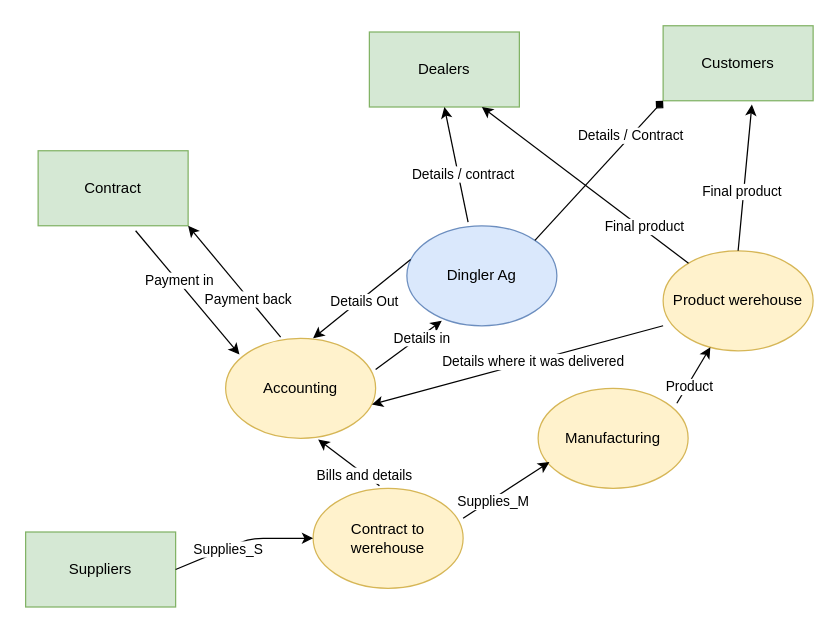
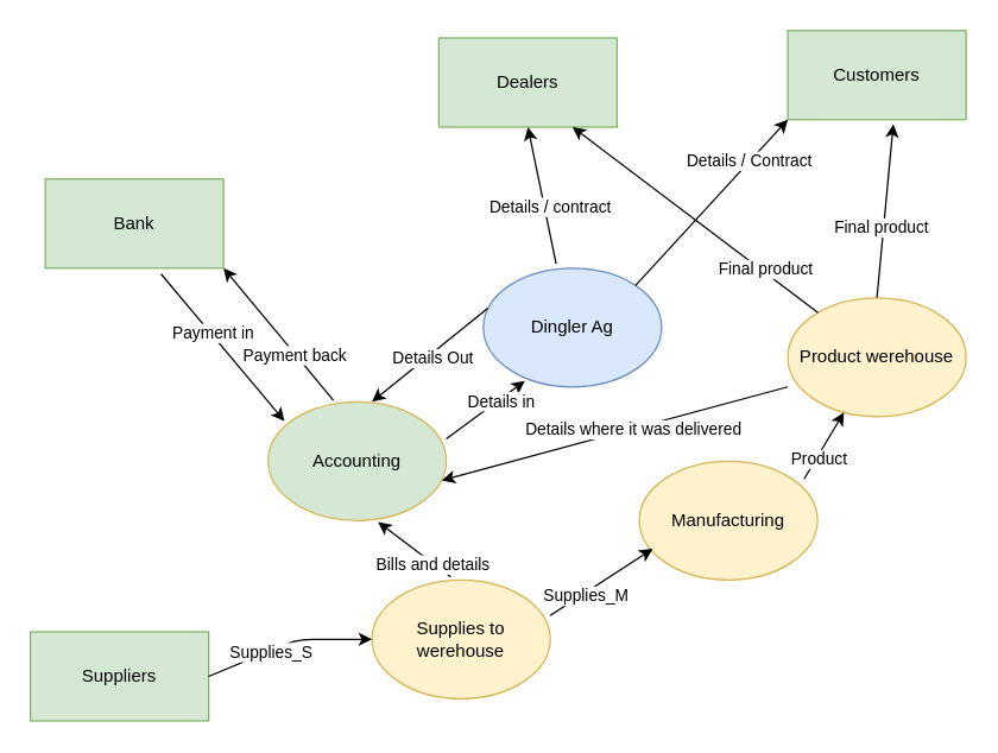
  <mxCell id="0" />
  <mxCell id="1" parent="0" />
  <mxCell id="2" value="Dingler Ag" style="ellipse;whiteSpace=wrap;html=1;fillColor=#dae8fc;strokeColor=#6c8ebf;" vertex="1" parent="1"><mxGeometry x="325" y="180" width="120" height="80" as="geometry" /></mxCell>
  <mxCell id="3" value="Dealers" style="rounded=0;whiteSpace=wrap;html=1;fillColor=#d5e8d4;strokeColor=#82b366;" vertex="1" parent="1"><mxGeometry x="295" y="25" width="120" height="60" as="geometry" /></mxCell>
  <mxCell id="4" value="Customers" style="rounded=0;whiteSpace=wrap;html=1;fillColor=#d5e8d4;strokeColor=#82b366;" vertex="1" parent="1"><mxGeometry x="530" y="20" width="120" height="60" as="geometry" /></mxCell>
- <mxCell id="5" value="Contract" style="rounded=0;whiteSpace=wrap;html=1;fillColor=#d5e8d4;strokeColor=#82b366;" vertex="1" parent="1"><mxGeometry x="30" y="120" width="120" height="60" as="geometry" /></mxCell>
+ <mxCell id="5" value="Bank" style="rounded=0;whiteSpace=wrap;html=1;fillColor=#d5e8d4;strokeColor=#82b366;" vertex="1" parent="1"><mxGeometry x="30" y="120" width="120" height="60" as="geometry" /></mxCell>
  <mxCell id="6" value="Suppliers" style="rounded=0;whiteSpace=wrap;html=1;fillColor=#d5e8d4;strokeColor=#82b366;" vertex="1" parent="1"><mxGeometry x="20" y="425" width="120" height="60" as="geometry" /></mxCell>
  <mxCell id="7" value="Product werehouse" style="ellipse;whiteSpace=wrap;html=1;fillColor=#fff2cc;strokeColor=#d6b656;" vertex="1" parent="1"><mxGeometry x="530" y="200" width="120" height="80" as="geometry" /></mxCell>
- <mxCell id="8" value="Accounting" style="ellipse;whiteSpace=wrap;html=1;fillColor=#fff2cc;strokeColor=#d6b656;" vertex="1" parent="1"><mxGeometry x="180" y="270" width="120" height="80" as="geometry" /></mxCell>
+ <mxCell id="8" value="Accounting" style="ellipse;whiteSpace=wrap;html=1;fillColor=#d5e8d4;strokeColor=#d6b656;" vertex="1" parent="1"><mxGeometry x="180" y="270" width="120" height="80" as="geometry" /></mxCell>
  <mxCell id="9" value="Manufacturing" style="ellipse;whiteSpace=wrap;html=1;fillColor=#fff2cc;strokeColor=#d6b656;" vertex="1" parent="1"><mxGeometry x="430" y="310" width="120" height="80" as="geometry" /></mxCell>
- <mxCell id="10" value="Contract to werehouse" style="ellipse;whiteSpace=wrap;html=1;fillColor=#fff2cc;strokeColor=#d6b656;" vertex="1" parent="1"><mxGeometry x="250" y="390" width="120" height="80" as="geometry" /></mxCell>
+ <mxCell id="10" value="Supplies to werehouse" style="ellipse;whiteSpace=wrap;html=1;fillColor=#fff2cc;strokeColor=#d6b656;" vertex="1" parent="1"><mxGeometry x="250" y="390" width="120" height="80" as="geometry" /></mxCell>
  <mxCell id="11" value="" style="endArrow=classic;html=1;exitX=1;exitY=0.5;exitDx=0;exitDy=0;entryX=0;entryY=0.5;entryDx=0;entryDy=0;" edge="1" parent="1" source="6" target="10"><mxGeometry width="50" height="50" relative="1" as="geometry"><mxPoint x="170" y="450" as="sourcePoint" /><mxPoint x="220" y="400" as="targetPoint" /><Array as="points"><mxPoint x="200" y="430" /></Array></mxGeometry></mxCell>
  <mxCell id="12" value="Supplies_S" style="edgeLabel;html=1;align=center;verticalAlign=middle;resizable=0;points=[];" vertex="1" connectable="0" parent="11"><mxGeometry x="-0.239" y="-2" relative="1" as="geometry"><mxPoint y="-1" as="offset" /></mxGeometry></mxCell>
  <mxCell id="13" value="" style="endArrow=classic;html=1;exitX=1;exitY=0.3;exitDx=0;exitDy=0;exitPerimeter=0;entryX=0.075;entryY=0.738;entryDx=0;entryDy=0;entryPerimeter=0;" edge="1" parent="1" source="10" target="9"><mxGeometry width="50" height="50" relative="1" as="geometry"><mxPoint x="380" y="410" as="sourcePoint" /><mxPoint x="430" y="360" as="targetPoint" /></mxGeometry></mxCell>
  <mxCell id="14" value="Supplies_M" style="edgeLabel;html=1;align=center;verticalAlign=middle;resizable=0;points=[];" vertex="1" connectable="0" parent="13"><mxGeometry x="-0.339" y="-2" relative="1" as="geometry"><mxPoint as="offset" /></mxGeometry></mxCell>
  <mxCell id="15" value="" style="endArrow=classic;html=1;exitX=0.925;exitY=0.15;exitDx=0;exitDy=0;exitPerimeter=0;" edge="1" parent="1" source="9" target="7"><mxGeometry width="50" height="50" relative="1" as="geometry"><mxPoint x="565" y="335" as="sourcePoint" /><mxPoint x="615" y="285" as="targetPoint" /></mxGeometry></mxCell>
  <mxCell id="16" value="Product" style="edgeLabel;html=1;align=center;verticalAlign=middle;resizable=0;points=[];" vertex="1" connectable="0" parent="15"><mxGeometry x="-0.396" y="-1" relative="1" as="geometry"><mxPoint as="offset" /></mxGeometry></mxCell>
  <mxCell id="17" value="" style="endArrow=classic;html=1;exitX=1;exitY=0.313;exitDx=0;exitDy=0;exitPerimeter=0;entryX=0.233;entryY=0.95;entryDx=0;entryDy=0;entryPerimeter=0;" edge="1" parent="1" source="8" target="2"><mxGeometry width="50" height="50" relative="1" as="geometry"><mxPoint x="310" y="300" as="sourcePoint" /><mxPoint x="360" y="250" as="targetPoint" /></mxGeometry></mxCell>
  <mxCell id="18" value="Details in" style="edgeLabel;html=1;align=center;verticalAlign=middle;resizable=0;points=[];" vertex="1" connectable="0" parent="17"><mxGeometry x="0.333" y="-1" relative="1" as="geometry"><mxPoint as="offset" /></mxGeometry></mxCell>
  <mxCell id="19" value="" style="endArrow=classic;html=1;entryX=0.692;entryY=0.038;entryDx=0;entryDy=0;entryPerimeter=0;exitX=0.025;exitY=0.338;exitDx=0;exitDy=0;exitPerimeter=0;" edge="1" parent="1" source="2"><mxGeometry width="50" height="50" relative="1" as="geometry"><mxPoint x="311.96" y="216.96" as="sourcePoint" /><mxPoint x="250" y="270" as="targetPoint" /></mxGeometry></mxCell>
  <mxCell id="20" value="Details Out" style="edgeLabel;html=1;align=center;verticalAlign=middle;resizable=0;points=[];" vertex="1" connectable="0" parent="19"><mxGeometry x="-0.428" y="1" relative="1" as="geometry"><mxPoint x="-16.06" y="13.97" as="offset" /></mxGeometry></mxCell>
  <mxCell id="21" value="" style="endArrow=classic;html=1;entryX=1;entryY=1;entryDx=0;entryDy=0;exitX=0.367;exitY=-0.012;exitDx=0;exitDy=0;exitPerimeter=0;" edge="1" parent="1" source="8" target="5"><mxGeometry width="50" height="50" relative="1" as="geometry"><mxPoint x="270.98" y="170" as="sourcePoint" /><mxPoint x="209.02" y="223.04" as="targetPoint" /></mxGeometry></mxCell>
  <mxCell id="22" value="Payment back" style="edgeLabel;html=1;align=center;verticalAlign=middle;resizable=0;points=[];" vertex="1" connectable="0" parent="21"><mxGeometry x="-0.289" y="1" relative="1" as="geometry"><mxPoint as="offset" /></mxGeometry></mxCell>
  <mxCell id="23" value="" style="endArrow=classic;html=1;exitX=0.65;exitY=1.067;exitDx=0;exitDy=0;exitPerimeter=0;entryX=0.092;entryY=0.163;entryDx=0;entryDy=0;entryPerimeter=0;" edge="1" parent="1" source="5" target="8"><mxGeometry width="50" height="50" relative="1" as="geometry"><mxPoint x="68.71" y="260" as="sourcePoint" /><mxPoint x="111.284" y="213.244" as="targetPoint" /></mxGeometry></mxCell>
  <mxCell id="24" value="Payment in" style="edgeLabel;html=1;align=center;verticalAlign=middle;resizable=0;points=[];" vertex="1" connectable="0" parent="23"><mxGeometry x="-0.2" y="1" relative="1" as="geometry"><mxPoint as="offset" /></mxGeometry></mxCell>
- <mxCell id="25" value="" style="endArrow=diamond;html=1;entryX=0;entryY=1;entryDx=0;entryDy=0;exitX=1;exitY=0;exitDx=0;exitDy=0;" edge="1" parent="1" source="2" target="4"><mxGeometry width="50" height="50" relative="1" as="geometry"><mxPoint x="440" y="190" as="sourcePoint" /><mxPoint x="490" y="140" as="targetPoint" /></mxGeometry></mxCell>
+ <mxCell id="25" value="" style="endArrow=classic;html=1;entryX=0;entryY=1;entryDx=0;entryDy=0;exitX=1;exitY=0;exitDx=0;exitDy=0;" edge="1" parent="1" source="2" target="4"><mxGeometry width="50" height="50" relative="1" as="geometry"><mxPoint x="440" y="190" as="sourcePoint" /><mxPoint x="490" y="140" as="targetPoint" /></mxGeometry></mxCell>
  <mxCell id="26" value="Details / Contract" style="edgeLabel;html=1;align=center;verticalAlign=middle;resizable=0;points=[];" vertex="1" connectable="0" parent="25"><mxGeometry x="0.506" y="1" relative="1" as="geometry"><mxPoint as="offset" /></mxGeometry></mxCell>
  <mxCell id="27" value="" style="endArrow=classic;html=1;entryX=0.5;entryY=1;entryDx=0;entryDy=0;exitX=0.408;exitY=-0.037;exitDx=0;exitDy=0;exitPerimeter=0;" edge="1" parent="1" source="2" target="3"><mxGeometry width="50" height="50" relative="1" as="geometry"><mxPoint x="323.716" y="141.716" as="sourcePoint" /><mxPoint x="396.29" y="90" as="targetPoint" /></mxGeometry></mxCell>
  <mxCell id="28" value="Details / contract" style="edgeLabel;html=1;align=center;verticalAlign=middle;resizable=0;points=[];" vertex="1" connectable="0" parent="27"><mxGeometry x="-0.168" y="-3" relative="1" as="geometry"><mxPoint as="offset" /></mxGeometry></mxCell>
  <mxCell id="29" value="" style="endArrow=classic;html=1;entryX=0.975;entryY=0.663;entryDx=0;entryDy=0;exitX=0;exitY=0.5;exitDx=0;exitDy=0;entryPerimeter=0;" edge="1" parent="1" target="8"><mxGeometry width="50" height="50" relative="1" as="geometry"><mxPoint x="530" y="260" as="sourcePoint" /><mxPoint x="300" y="330" as="targetPoint" /></mxGeometry></mxCell>
  <mxCell id="30" value="Details where it was delivered" style="edgeLabel;html=1;align=center;verticalAlign=middle;resizable=0;points=[];" vertex="1" connectable="0" parent="29"><mxGeometry x="-0.105" relative="1" as="geometry"><mxPoint as="offset" /></mxGeometry></mxCell>
  <mxCell id="31" value="" style="endArrow=classic;html=1;entryX=0.617;entryY=1.013;entryDx=0;entryDy=0;entryPerimeter=0;exitX=0.442;exitY=-0.025;exitDx=0;exitDy=0;exitPerimeter=0;" edge="1" parent="1" source="10" target="8"><mxGeometry width="50" height="50" relative="1" as="geometry"><mxPoint x="360" y="380" as="sourcePoint" /><mxPoint x="410" y="330" as="targetPoint" /></mxGeometry></mxCell>
  <mxCell id="32" value="Bills and details" style="edgeLabel;html=1;align=center;verticalAlign=middle;resizable=0;points=[];" vertex="1" connectable="0" parent="31"><mxGeometry x="-0.504" y="1" relative="1" as="geometry"><mxPoint as="offset" /></mxGeometry></mxCell>
  <mxCell id="33" value="" style="endArrow=classic;html=1;entryX=0.592;entryY=1.05;entryDx=0;entryDy=0;entryPerimeter=0;exitX=0.5;exitY=0;exitDx=0;exitDy=0;" edge="1" parent="1" source="7" target="4"><mxGeometry width="50" height="50" relative="1" as="geometry"><mxPoint x="620" y="190" as="sourcePoint" /><mxPoint x="670" y="140" as="targetPoint" /></mxGeometry></mxCell>
  <mxCell id="34" value="Final product" style="edgeLabel;html=1;align=center;verticalAlign=middle;resizable=0;points=[];" vertex="1" connectable="0" parent="33"><mxGeometry x="-0.182" y="2" relative="1" as="geometry"><mxPoint as="offset" /></mxGeometry></mxCell>
  <mxCell id="35" value="" style="endArrow=classic;html=1;entryX=0.75;entryY=1;entryDx=0;entryDy=0;" edge="1" parent="1" source="7" target="3"><mxGeometry width="50" height="50" relative="1" as="geometry"><mxPoint x="508.96" y="210" as="sourcePoint" /><mxPoint x="490" y="153" as="targetPoint" /></mxGeometry></mxCell>
  <mxCell id="36" value="Final product" style="edgeLabel;html=1;align=center;verticalAlign=middle;resizable=0;points=[];" vertex="1" connectable="0" parent="35"><mxGeometry x="-0.545" y="-2" relative="1" as="geometry"><mxPoint as="offset" /></mxGeometry></mxCell>
